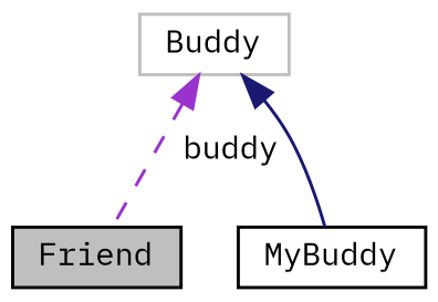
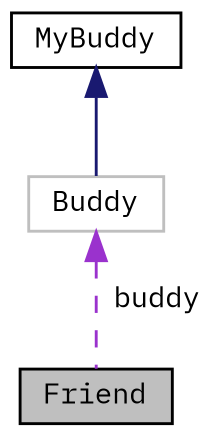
  digraph {
    fontname="IBM Plex Mono"
    node [color=black fillcolor=white fontname="IBM Plex Mono" fontsize=10 shape=record style=filled]
    edge [dir=back fontname="IBM Plex Mono" fontsize=10 labelfontname=Helvetica labelfontsize=10]
    n1 [fillcolor=grey75 fontcolor=black height=0.2 label=Friend width=0.4]
    n2 [height=0.2 label=MyBuddy width=0.4]
    n3 [color=grey75 height=0.2 label=Buddy width=0.4]
    n3 -> n1 [color=darkorchid3 label=" buddy" style=dashed]
-   n3 -> n2 [color=midnightblue style=solid]
+   n2 -> n3 [color=midnightblue style=solid]
  }
